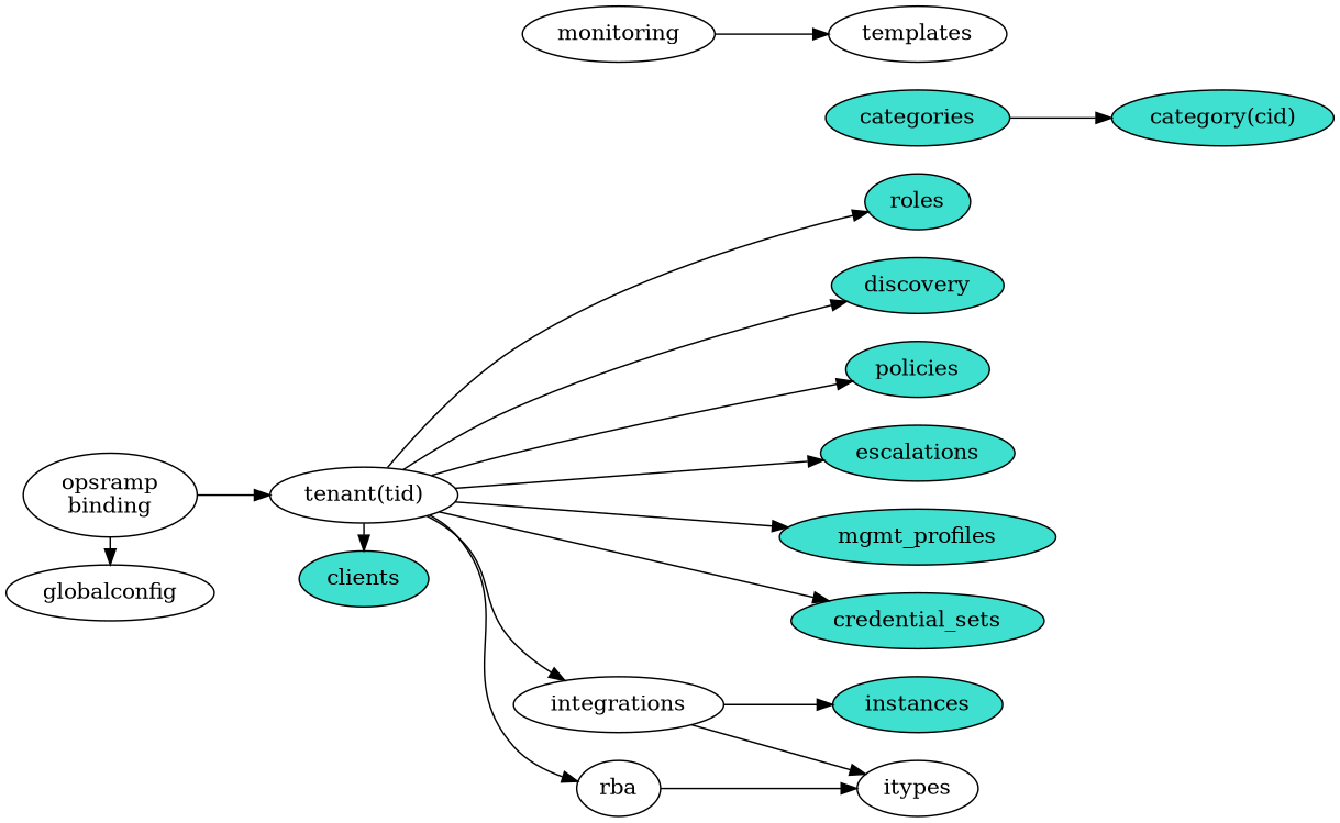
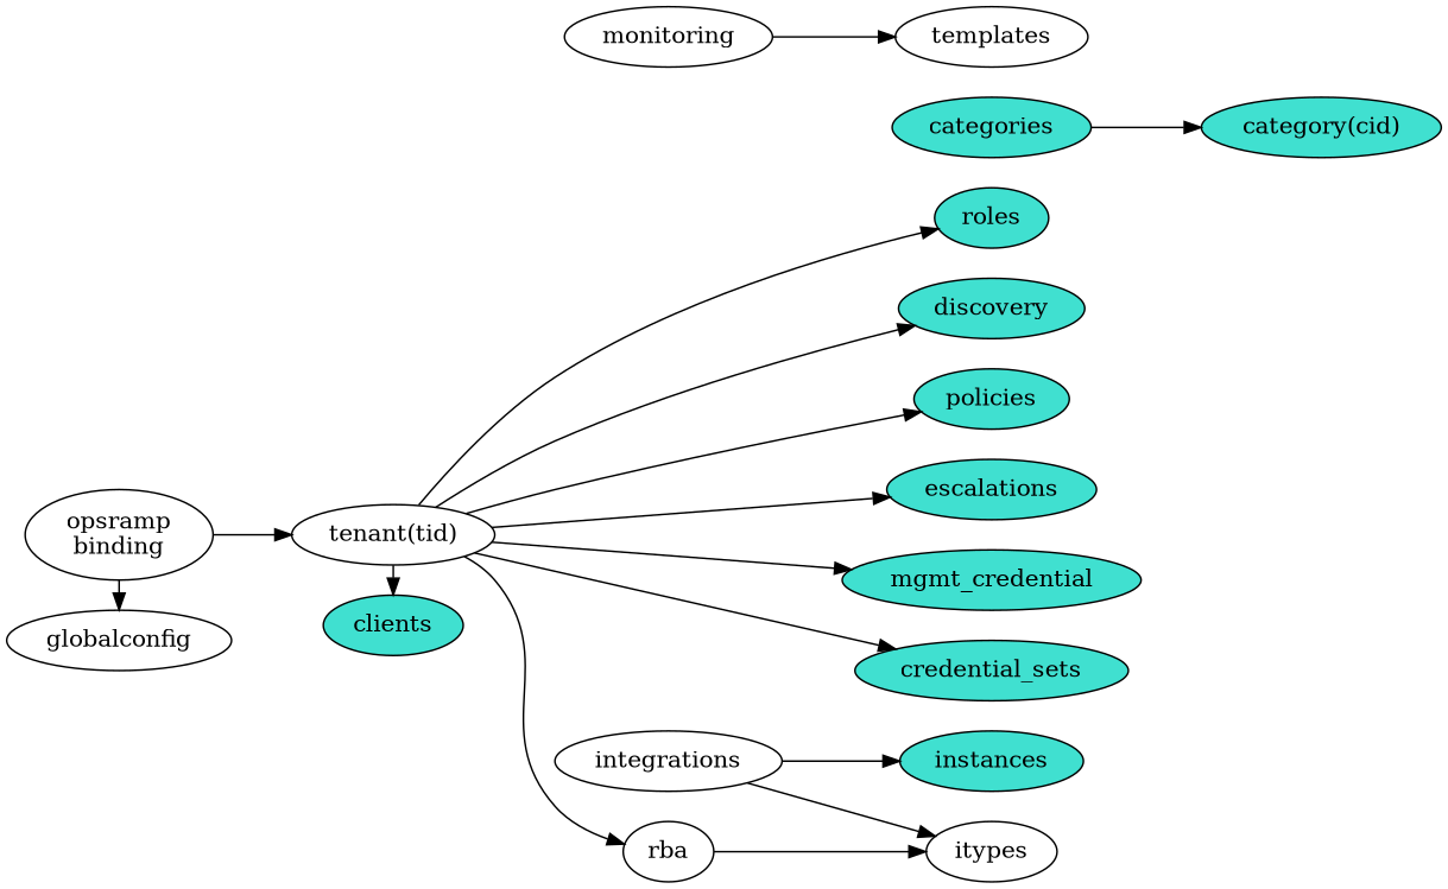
  digraph {
    rankdir=LR
    node [fillcolor=turquoise style=filled]
    n1 [label="opsramp\nbinding" fillcolor="" style=""]
    globalconfig [fillcolor="" style=""]
    n3 [label="tenant(tid)" fillcolor="" style=""]
    clients
    roles
    discovery
    policies
    escalations
-   mgmt_profiles
+   mgmt_profiles [label=mgmt_credential]
    credential_sets
    categories
    templates [fillcolor="" style=""]
    instances
    itypes [fillcolor="" style=""]
    integrations [fillcolor="" style=""]
    rba [fillcolor="" style=""]
    n17 [label="category(cid)"]
    monitoring [fillcolor="" style=""]
    subgraph sub_1 {
      rank=same
      n1
      globalconfig
    }
    subgraph sub_2 {
      rank=same
      n3
      clients
    }
    subgraph sub_3 {
      rank=same
      roles
      discovery
      policies
      escalations
      mgmt_profiles
      credential_sets
      categories
      templates
      instances
      itypes
    }
    n1 -> globalconfig
    n1 -> n3
    n3 -> clients
    n3 -> roles
    n3 -> discovery
    n3 -> policies
    n3 -> escalations
    n3 -> mgmt_profiles
    n3 -> credential_sets
-   n3 -> integrations
    n3 -> rba
    categories -> n17
    integrations -> instances
    integrations -> itypes
    rba -> itypes
    monitoring -> templates
  }
